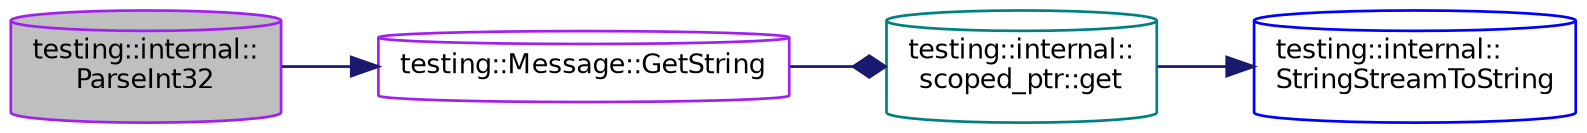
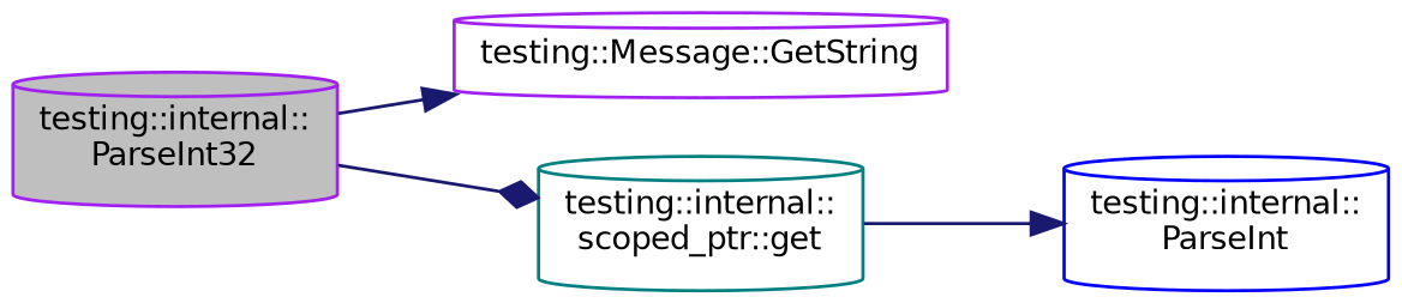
  digraph {
    rankdir=LR
    node [color=purple fillcolor=white fontname=Helvetica fontsize=10 shape=cylinder style=filled]
    edge [arrowhead=normal color=midnightblue fontname=Helvetica fontsize=10 labelfontname=Helvetica labelfontsize=10 style=solid]
    n1 [fillcolor=grey75 fontcolor=black height=0.2 label="testing::internal::\lParseInt32" width=0.4]
    n2 [height=0.2 label="testing::Message::GetString" width=0.4]
    n3 [color=teal height=0.2 label="testing::internal::\lscoped_ptr::get" width=0.4]
-   n4 [color=blue height=0.2 label="testing::internal::\lStringStreamToString" width=0.4]
+   n4 [color=blue height=0.2 label="testing::internal::\lParseInt" width=0.4]
    n1 -> n2
-   n2 -> n3 [arrowhead=diamond]
+   n1 -> n3 [arrowhead=diamond]
    n3 -> n4
  }
